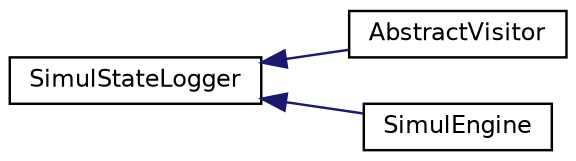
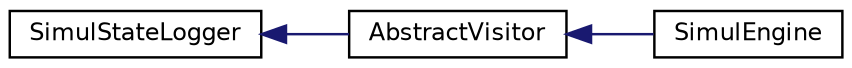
  digraph {
    rankdir=LR
    node [color=black fillcolor=white fontname=Helvetica fontsize=10 shape=record style=filled]
    edge [color=midnightblue dir=back fontname=Helvetica fontsize=10 labelfontname=Helvetica labelfontsize=10 style=solid]
    n1 [height=0.2 label=AbstractVisitor width=0.4]
    n2 [height=0.2 label=SimulEngine width=0.4]
    n3 [height=0.2 label=SimulStateLogger width=0.4]
-   n3 -> n2
+   n1 -> n2
    n3 -> n1
  }
